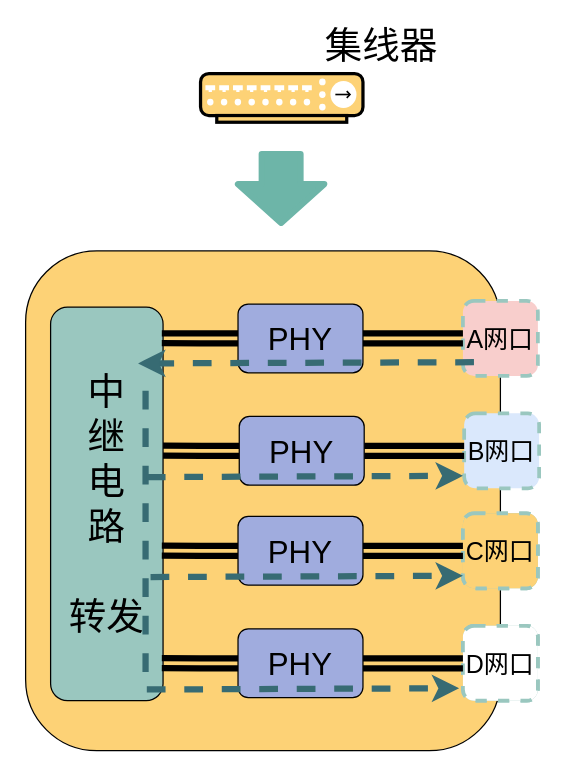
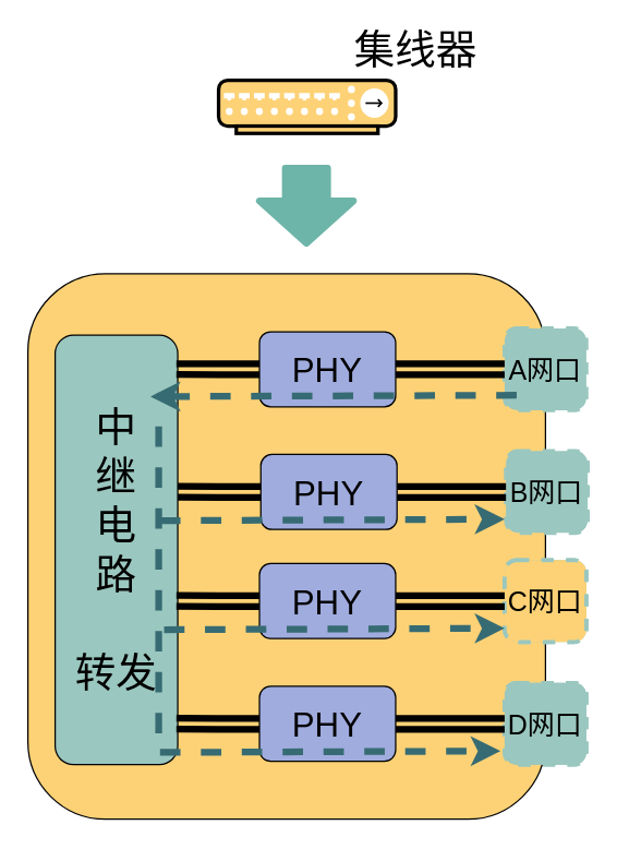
  <mxCell id="0" />
  <mxCell id="1" parent="0" />
  <mxCell id="2" value="" style="rounded=1;whiteSpace=wrap;html=1;fillColor=#FDD276;" vertex="1" parent="1"><mxGeometry x="20" y="200" width="380" height="400" as="geometry" /></mxCell>
  <mxCell id="3" value="" style="fontColor=#0066CC;verticalAlign=top;verticalLabelPosition=bottom;labelPosition=center;align=center;html=1;outlineConnect=0;gradientColor=none;gradientDirection=north;strokeWidth=2;shape=mxgraph.networks.hub;fillColor=#FDD276;" parent="1" vertex="1"><mxGeometry x="160" y="58" width="130" height="39" as="geometry" /></mxCell>
  <mxCell id="4" value="&lt;span style=&quot;font-size: 30px&quot;&gt;集线器&lt;/span&gt;" style="text;html=1;strokeColor=none;fillColor=none;align=center;verticalAlign=middle;whiteSpace=wrap;rounded=0;" parent="1" vertex="1"><mxGeometry x="255" y="20" width="100" height="31" as="geometry" /></mxCell>
- <mxCell id="5" value="&lt;font style=&quot;font-size: 20px&quot;&gt;A网口&lt;/font&gt;" style="rounded=1;whiteSpace=wrap;html=1;fillColor=#f8cecc;strokeColor=#9AC7BF;dashed=1;strokeWidth=3;" vertex="1" parent="1"><mxGeometry x="370" y="240" width="60" height="60" as="geometry" /></mxCell>
+ <mxCell id="5" value="&lt;font style=&quot;font-size: 20px&quot;&gt;A网口&lt;/font&gt;" style="rounded=1;whiteSpace=wrap;html=1;fillColor=#9AC7BF;strokeColor=#9AC7BF;dashed=1;strokeWidth=3;" vertex="1" parent="1"><mxGeometry x="370" y="240" width="60" height="60" as="geometry" /></mxCell>
  <mxCell id="6" value="" style="rounded=1;whiteSpace=wrap;html=1;fillColor=#9AC7BF;strokeColor=#9AC7BF;strokeWidth=3;dashed=1;" vertex="1" parent="1"><mxGeometry x="370" y="410" width="60" height="60" as="geometry" /></mxCell>
  <mxCell id="7" value="" style="rounded=1;whiteSpace=wrap;html=1;fillColor=#9AC7BF;strokeColor=#9AC7BF;strokeWidth=3;dashed=1;" vertex="1" parent="1"><mxGeometry x="370" y="500" width="60" height="60" as="geometry" /></mxCell>
  <mxCell id="8" value="&lt;font style=&quot;font-size: 30px&quot;&gt;中&lt;br&gt;继&lt;br&gt;电&lt;br&gt;路&lt;br&gt;&lt;br&gt;转发&lt;/font&gt;" style="rounded=1;whiteSpace=wrap;html=1;fillColor=#9ac7bf;" vertex="1" parent="1"><mxGeometry x="40" y="245" width="90" height="315" as="geometry" /></mxCell>
  <mxCell id="9" style="edgeStyle=orthogonalEdgeStyle;rounded=0;orthogonalLoop=1;jettySize=auto;html=1;exitX=1;exitY=0.5;exitDx=0;exitDy=0;entryX=0;entryY=0.5;entryDx=0;entryDy=0;endArrow=none;endFill=0;strokeWidth=5;shape=link;" edge="1" parent="1" source="11" target="5"><mxGeometry relative="1" as="geometry" /></mxCell>
  <mxCell id="10" style="edgeStyle=orthogonalEdgeStyle;rounded=0;orthogonalLoop=1;jettySize=auto;html=1;exitX=0;exitY=0.5;exitDx=0;exitDy=0;entryX=0.989;entryY=0.079;entryDx=0;entryDy=0;entryPerimeter=0;endArrow=none;endFill=0;strokeWidth=5;shape=link;" edge="1" parent="1" source="11" target="8"><mxGeometry relative="1" as="geometry" /></mxCell>
  <mxCell id="11" value="&lt;font style=&quot;font-size: 25px&quot;&gt;PHY&lt;/font&gt;" style="rounded=1;whiteSpace=wrap;html=1;fillColor=#A0ACDE;" vertex="1" parent="1"><mxGeometry x="190" y="242.5" width="100" height="55" as="geometry" /></mxCell>
- <mxCell id="12" value="&lt;span style=&quot;font-size: 20px&quot;&gt;B网口&lt;/span&gt;" style="rounded=1;whiteSpace=wrap;html=1;fillColor=#dae8fc;strokeWidth=3;dashed=1;strokeColor=#9AC7BF;" vertex="1" parent="1"><mxGeometry x="370.99" y="330" width="60" height="60" as="geometry" /></mxCell>
+ <mxCell id="12" value="&lt;span style=&quot;font-size: 20px&quot;&gt;B网口&lt;/span&gt;" style="rounded=1;whiteSpace=wrap;html=1;fillColor=#9AC7BF;strokeWidth=3;dashed=1;strokeColor=#9AC7BF;" vertex="1" parent="1"><mxGeometry x="370.99" y="330" width="60" height="60" as="geometry" /></mxCell>
  <mxCell id="13" style="edgeStyle=orthogonalEdgeStyle;rounded=0;orthogonalLoop=1;jettySize=auto;html=1;exitX=1;exitY=0.5;exitDx=0;exitDy=0;entryX=0;entryY=0.5;entryDx=0;entryDy=0;endArrow=none;endFill=0;strokeWidth=5;shape=link;" edge="1" parent="1" source="15" target="12"><mxGeometry relative="1" as="geometry" /></mxCell>
  <mxCell id="14" style="edgeStyle=orthogonalEdgeStyle;rounded=0;orthogonalLoop=1;jettySize=auto;html=1;exitX=0;exitY=0.5;exitDx=0;exitDy=0;entryX=0.989;entryY=0.079;entryDx=0;entryDy=0;entryPerimeter=0;endArrow=none;endFill=0;strokeWidth=5;shape=link;" edge="1" parent="1" source="15"><mxGeometry relative="1" as="geometry"><mxPoint x="130" y="359.885" as="targetPoint" /></mxGeometry></mxCell>
  <mxCell id="15" value="&lt;font style=&quot;font-size: 25px&quot;&gt;PHY&lt;/font&gt;" style="rounded=1;whiteSpace=wrap;html=1;fillColor=#A0ACDE;" vertex="1" parent="1"><mxGeometry x="190.99" y="332.5" width="100" height="55" as="geometry" /></mxCell>
  <mxCell id="16" value="&lt;span style=&quot;font-size: 20px&quot;&gt;C网口&lt;/span&gt;" style="rounded=1;whiteSpace=wrap;html=1;fillColor=#fdd276;strokeColor=#9AC7BF;strokeWidth=3;dashed=1;" vertex="1" parent="1"><mxGeometry x="370" y="410" width="60" height="60" as="geometry" /></mxCell>
  <mxCell id="17" style="edgeStyle=orthogonalEdgeStyle;rounded=0;orthogonalLoop=1;jettySize=auto;html=1;exitX=1;exitY=0.5;exitDx=0;exitDy=0;entryX=0;entryY=0.5;entryDx=0;entryDy=0;endArrow=none;endFill=0;strokeWidth=5;shape=link;" edge="1" parent="1" source="19" target="16"><mxGeometry relative="1" as="geometry" /></mxCell>
  <mxCell id="18" style="edgeStyle=orthogonalEdgeStyle;rounded=0;orthogonalLoop=1;jettySize=auto;html=1;exitX=0;exitY=0.5;exitDx=0;exitDy=0;entryX=0.989;entryY=0.079;entryDx=0;entryDy=0;entryPerimeter=0;endArrow=none;endFill=0;strokeWidth=5;shape=link;" edge="1" parent="1" source="19"><mxGeometry relative="1" as="geometry"><mxPoint x="129.01" y="439.885" as="targetPoint" /></mxGeometry></mxCell>
  <mxCell id="19" value="&lt;font style=&quot;font-size: 25px&quot;&gt;PHY&lt;/font&gt;" style="rounded=1;whiteSpace=wrap;html=1;fillColor=#A0ACDE;" vertex="1" parent="1"><mxGeometry x="190" y="412.5" width="100" height="55" as="geometry" /></mxCell>
- <mxCell id="20" value="&lt;span style=&quot;font-size: 20px&quot;&gt;D网口&lt;/span&gt;" style="rounded=1;whiteSpace=wrap;html=1;fillColor=#ffffff;strokeColor=#9AC7BF;strokeWidth=3;dashed=1;" vertex="1" parent="1"><mxGeometry x="370" y="500" width="60" height="60" as="geometry" /></mxCell>
+ <mxCell id="20" value="&lt;span style=&quot;font-size: 20px&quot;&gt;D网口&lt;/span&gt;" style="rounded=1;whiteSpace=wrap;html=1;fillColor=#9AC7BF;strokeColor=#9AC7BF;strokeWidth=3;dashed=1;" vertex="1" parent="1"><mxGeometry x="370" y="500" width="60" height="60" as="geometry" /></mxCell>
  <mxCell id="21" style="edgeStyle=orthogonalEdgeStyle;rounded=0;orthogonalLoop=1;jettySize=auto;html=1;exitX=1;exitY=0.5;exitDx=0;exitDy=0;entryX=0;entryY=0.5;entryDx=0;entryDy=0;endArrow=none;endFill=0;strokeWidth=5;shape=link;" edge="1" parent="1" source="23" target="20"><mxGeometry relative="1" as="geometry" /></mxCell>
  <mxCell id="22" style="edgeStyle=orthogonalEdgeStyle;rounded=0;orthogonalLoop=1;jettySize=auto;html=1;exitX=0;exitY=0.5;exitDx=0;exitDy=0;entryX=0.989;entryY=0.079;entryDx=0;entryDy=0;entryPerimeter=0;endArrow=none;endFill=0;strokeWidth=5;shape=link;" edge="1" parent="1" source="23"><mxGeometry relative="1" as="geometry"><mxPoint x="129.01" y="529.885" as="targetPoint" /></mxGeometry></mxCell>
  <mxCell id="23" value="&lt;font style=&quot;font-size: 25px&quot;&gt;PHY&lt;/font&gt;" style="rounded=1;whiteSpace=wrap;html=1;fillColor=#A0ACDE;" vertex="1" parent="1"><mxGeometry x="190" y="502.5" width="100" height="55" as="geometry" /></mxCell>
  <mxCell id="24" value="" style="shape=flexArrow;endArrow=classic;html=1;strokeWidth=5;endWidth=33;endSize=8.67;width=27;strokeColor=#6DB5A8;fillColor=#6DB5A8;" edge="1" parent="1"><mxGeometry width="50" height="50" relative="1" as="geometry"><mxPoint x="224.5" y="120" as="sourcePoint" /><mxPoint x="224.5" y="180" as="targetPoint" /></mxGeometry></mxCell>
  <mxCell id="25" value="" style="endArrow=none;dashed=1;html=1;strokeWidth=5;fillColor=#6DB5A8;startArrow=classic;startFill=1;strokeColor=#376B73;" edge="1" parent="1"><mxGeometry width="50" height="50" relative="1" as="geometry"><mxPoint x="110" y="290" as="sourcePoint" /><mxPoint x="390" y="289" as="targetPoint" /></mxGeometry></mxCell>
  <mxCell id="26" value="" style="endArrow=none;dashed=1;html=1;strokeWidth=5;fillColor=#6DB5A8;strokeColor=#376B73;" edge="1" parent="1"><mxGeometry width="50" height="50" relative="1" as="geometry"><mxPoint x="116" y="537" as="sourcePoint" /><mxPoint x="116" y="297" as="targetPoint" /></mxGeometry></mxCell>
  <mxCell id="27" value="" style="endArrow=classic;dashed=1;html=1;strokeWidth=5;fillColor=#6DB5A8;startArrow=none;startFill=0;endFill=1;strokeColor=#376B73;" edge="1" parent="1"><mxGeometry width="50" height="50" relative="1" as="geometry"><mxPoint x="117" y="381" as="sourcePoint" /><mxPoint x="370" y="380" as="targetPoint" /></mxGeometry></mxCell>
  <mxCell id="28" value="" style="endArrow=classic;dashed=1;html=1;strokeWidth=5;fillColor=#6DB5A8;startArrow=none;startFill=0;endFill=1;strokeColor=#376B73;" edge="1" parent="1"><mxGeometry width="50" height="50" relative="1" as="geometry"><mxPoint x="120" y="461" as="sourcePoint" /><mxPoint x="370" y="460" as="targetPoint" /></mxGeometry></mxCell>
  <mxCell id="29" value="" style="endArrow=classic;dashed=1;html=1;strokeWidth=5;fillColor=#6DB5A8;startArrow=none;startFill=0;endFill=1;strokeColor=#376B73;" edge="1" parent="1"><mxGeometry width="50" height="50" relative="1" as="geometry"><mxPoint x="117" y="551" as="sourcePoint" /><mxPoint x="367" y="550" as="targetPoint" /></mxGeometry></mxCell>
